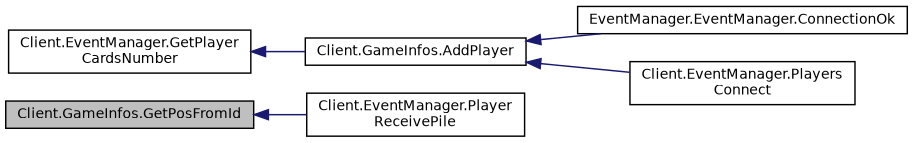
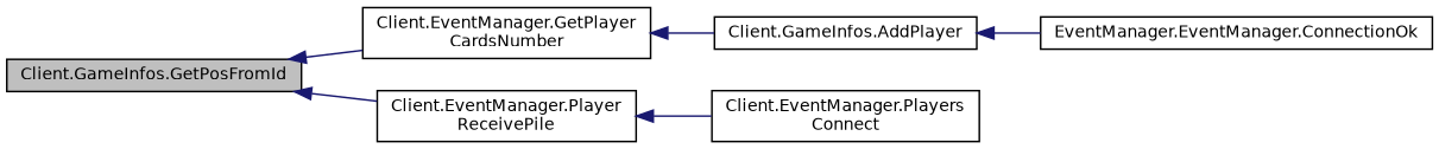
  digraph {
    rankdir=LR
    node [color=black fillcolor=white fontname=Helvetica fontsize=10 shape=record style=filled]
    edge [color=midnightblue dir=back fontname=Helvetica fontsize=10 labelfontname=Helvetica labelfontsize=10 style=solid]
    n1 [fillcolor=grey75 fontcolor=black height=0.2 label="Client.GameInfos.GetPosFromId" width=0.4]
    n2 [height=0.2 label="Client.EventManager.GetPlayer\lCardsNumber" width=0.4]
    n3 [height=0.2 label="Client.EventManager.Player\lReceivePile" width=0.4]
    n4 [height=0.2 label="Client.GameInfos.AddPlayer" width=0.4]
    n5 [height=0.2 label="EventManager.EventManager.ConnectionOk" width=0.4]
    n6 [height=0.2 label="Client.EventManager.Players\lConnect" width=0.4]
+   n1 -> n2
    n1 -> n3
    n2 -> n4
    n4 -> n5
-   n4 -> n6
+   n3 -> n6
  }
